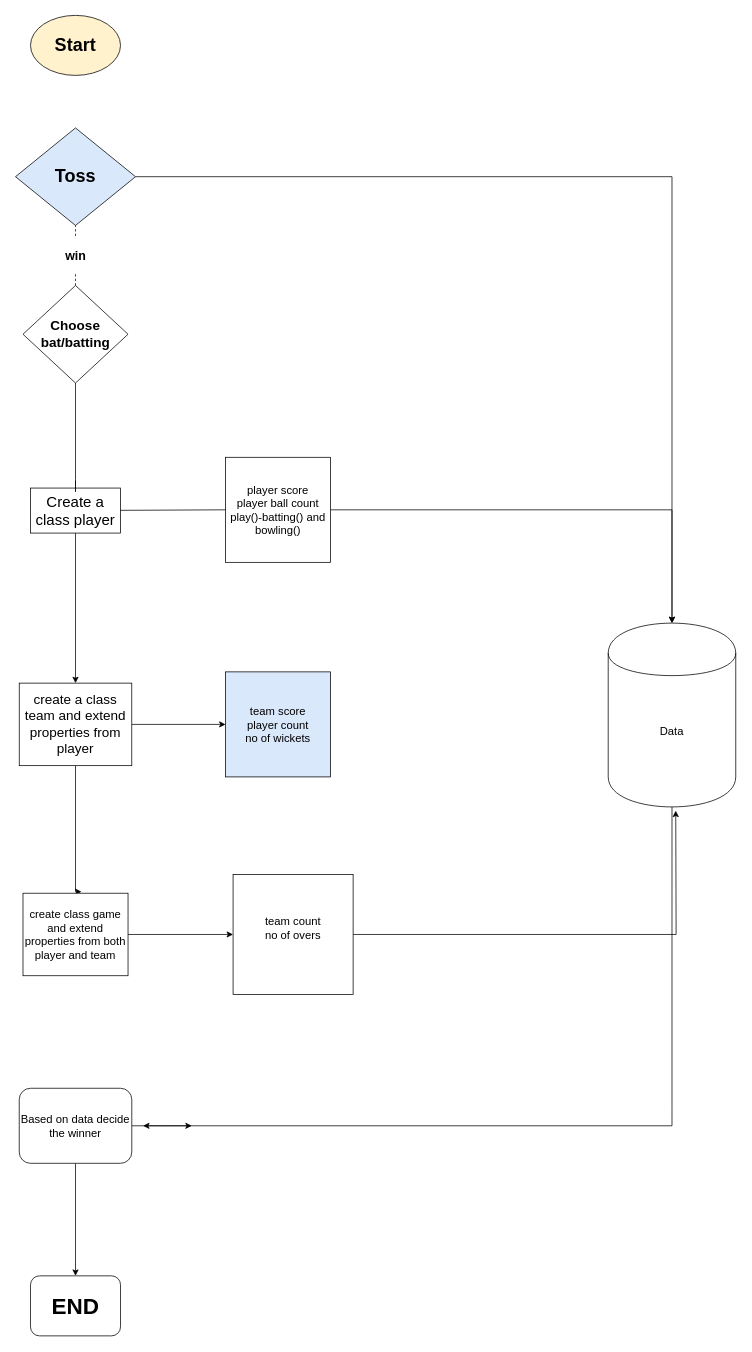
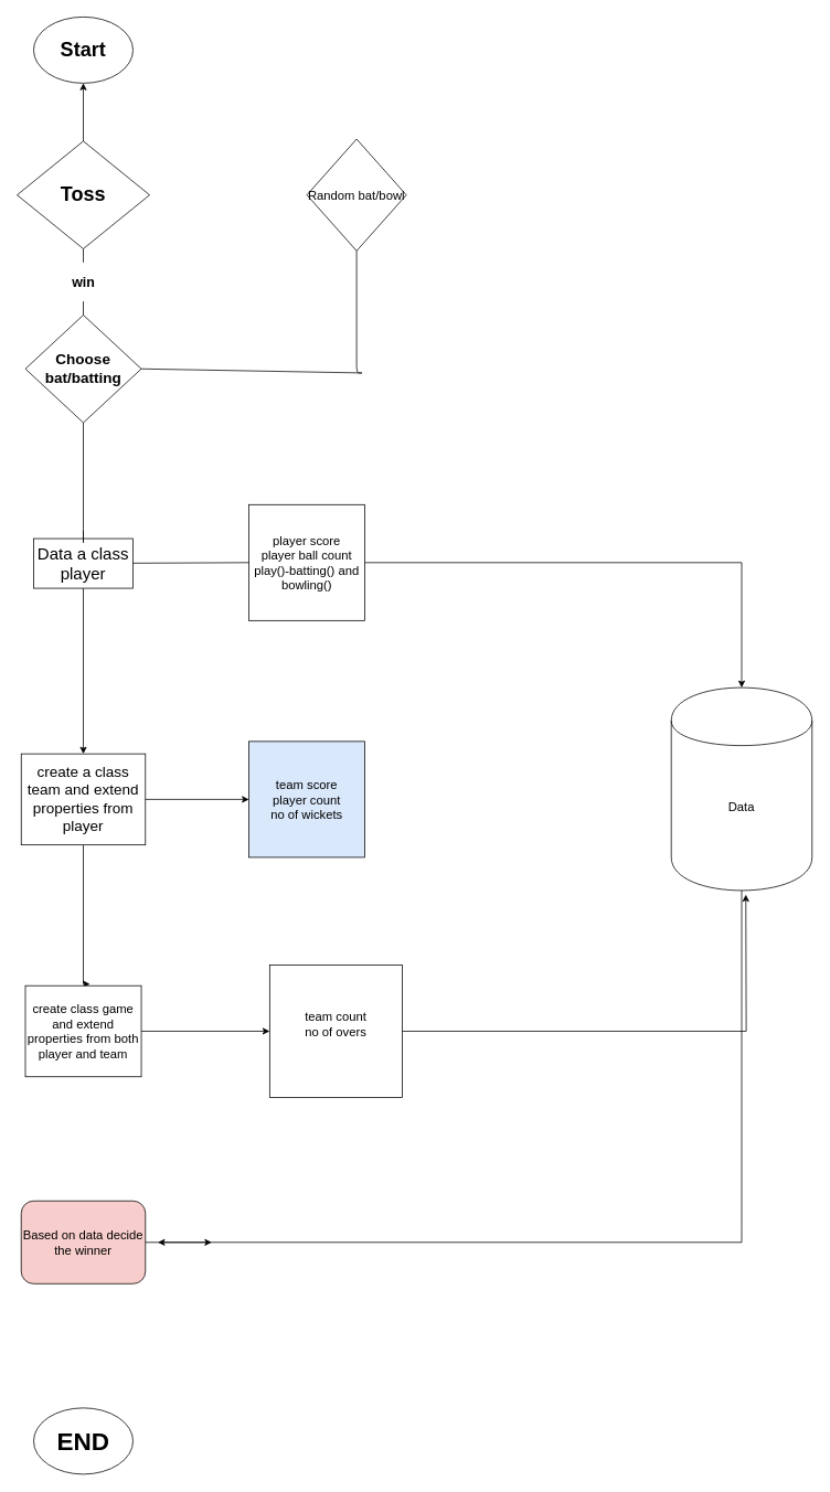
  <mxCell id="0" />
  <mxCell id="1" parent="0" />
- <mxCell id="2" value="&lt;h1&gt;Start&lt;/h1&gt;" style="ellipse;whiteSpace=wrap;html=1;fillColor=#fff2cc;" vertex="1" parent="1"><mxGeometry x="40" y="20" width="120" height="80" as="geometry" /></mxCell>
- <mxCell id="3" value="" style="edgeStyle=orthogonalEdgeStyle;rounded=0;orthogonalLoop=1;jettySize=auto;html=1;" edge="1" parent="1" source="4" target="24"><mxGeometry relative="1" as="geometry" /></mxCell>
- <mxCell id="4" value="&lt;h1&gt;Toss&lt;/h1&gt;" style="rhombus;whiteSpace=wrap;html=1;fillColor=#dae8fc;" vertex="1" parent="1"><mxGeometry x="20" y="170" width="160" height="130" as="geometry" /></mxCell>
+ <mxCell id="2" value="&lt;h1&gt;Start&lt;/h1&gt;" style="ellipse;whiteSpace=wrap;html=1;" vertex="1" parent="1"><mxGeometry x="40" y="20" width="120" height="80" as="geometry" /></mxCell>
+ <mxCell id="3" value="" style="edgeStyle=orthogonalEdgeStyle;rounded=0;orthogonalLoop=1;jettySize=auto;html=1;" edge="1" parent="1" source="4" target="2"><mxGeometry relative="1" as="geometry" /></mxCell>
+ <mxCell id="4" value="&lt;h1&gt;Toss&lt;/h1&gt;" style="rhombus;whiteSpace=wrap;html=1;" vertex="1" parent="1"><mxGeometry x="20" y="170" width="160" height="130" as="geometry" /></mxCell>
  <mxCell id="5" value="&lt;h2&gt;Choose bat/batting&lt;/h2&gt;" style="rhombus;whiteSpace=wrap;html=1;" vertex="1" parent="1"><mxGeometry x="30" y="380" width="140" height="130" as="geometry" /></mxCell>
- <mxCell id="6" value="&lt;h2&gt;win&lt;/h2&gt;" style="endArrow=none;html=1;exitX=0.5;exitY=0;exitDx=0;exitDy=0;dashed=1;" edge="1" parent="1" source="5" target="4"><mxGeometry width="50" height="50" relative="1" as="geometry"><mxPoint x="100" y="330" as="sourcePoint" /><mxPoint x="150" y="280" as="targetPoint" /></mxGeometry></mxCell>
+ <mxCell id="6" value="&lt;h2&gt;win&lt;/h2&gt;" style="endArrow=none;html=1;exitX=0.5;exitY=0;exitDx=0;exitDy=0;" edge="1" parent="1" source="5" target="4"><mxGeometry width="50" height="50" relative="1" as="geometry"><mxPoint x="100" y="330" as="sourcePoint" /><mxPoint x="150" y="280" as="targetPoint" /></mxGeometry></mxCell>
  <mxCell id="7" style="edgeStyle=orthogonalEdgeStyle;rounded=0;orthogonalLoop=1;jettySize=auto;html=1;exitX=0.5;exitY=1;exitDx=0;exitDy=0;entryX=0.5;entryY=0;entryDx=0;entryDy=0;fontSize=15;" edge="1" parent="1" source="8" target="11"><mxGeometry relative="1" as="geometry" /></mxCell>
- <mxCell id="8" value="Create a class player" style="rounded=0;whiteSpace=wrap;html=1;fontSize=20;" vertex="1" parent="1"><mxGeometry x="40" y="650" width="120" height="60" as="geometry" /></mxCell>
+ <mxCell id="8" value="Data a class player" style="rounded=0;whiteSpace=wrap;html=1;fontSize=20;" vertex="1" parent="1"><mxGeometry x="40" y="650" width="120" height="60" as="geometry" /></mxCell>
  <mxCell id="9" style="edgeStyle=orthogonalEdgeStyle;rounded=0;orthogonalLoop=1;jettySize=auto;html=1;exitX=0.5;exitY=1;exitDx=0;exitDy=0;entryX=0.557;entryY=-0.018;entryDx=0;entryDy=0;entryPerimeter=0;fontSize=15;" edge="1" parent="1" source="11" target="13"><mxGeometry relative="1" as="geometry"><Array as="points"><mxPoint x="100" y="1188" /></Array></mxGeometry></mxCell>
  <mxCell id="10" style="edgeStyle=orthogonalEdgeStyle;rounded=0;orthogonalLoop=1;jettySize=auto;html=1;exitX=1;exitY=0.5;exitDx=0;exitDy=0;entryX=0;entryY=0.5;entryDx=0;entryDy=0;fontSize=15;" edge="1" parent="1" source="11" target="19"><mxGeometry relative="1" as="geometry" /></mxCell>
  <mxCell id="11" value="create a class team and extend properties from player" style="rounded=0;whiteSpace=wrap;html=1;fontSize=18;" vertex="1" parent="1"><mxGeometry x="25" y="910" width="150" height="110" as="geometry" /></mxCell>
  <mxCell id="12" style="edgeStyle=orthogonalEdgeStyle;rounded=0;orthogonalLoop=1;jettySize=auto;html=1;exitX=1;exitY=0.5;exitDx=0;exitDy=0;entryX=0;entryY=0.5;entryDx=0;entryDy=0;fontSize=15;" edge="1" parent="1" source="13" target="21"><mxGeometry relative="1" as="geometry" /></mxCell>
  <mxCell id="13" value="create class game and extend properties from both player and team" style="rounded=0;whiteSpace=wrap;html=1;fontSize=15;" vertex="1" parent="1"><mxGeometry x="30" y="1190" width="140" height="110" as="geometry" /></mxCell>
+ <mxCell id="14" value="Random bat/bowl" style="rhombus;whiteSpace=wrap;html=1;fontSize=15;" vertex="1" parent="1"><mxGeometry x="370" y="167.5" width="120" height="135" as="geometry" /></mxCell>
+ <mxCell id="15" value="" style="endArrow=none;html=1;fontSize=15;exitX=1;exitY=0.5;exitDx=0;exitDy=0;" edge="1" parent="1" source="5" target="14"><mxGeometry width="50" height="50" relative="1" as="geometry"><mxPoint x="100" y="390" as="sourcePoint" /><mxPoint x="150" y="340" as="targetPoint" /><Array as="points"><mxPoint x="440" y="450" /><mxPoint x="430" y="450" /></Array></mxGeometry></mxCell>
  <mxCell id="16" style="edgeStyle=orthogonalEdgeStyle;rounded=0;orthogonalLoop=1;jettySize=auto;html=1;exitX=1;exitY=0.5;exitDx=0;exitDy=0;fontSize=15;" edge="1" parent="1" source="17" target="24"><mxGeometry relative="1" as="geometry" /></mxCell>
  <mxCell id="17" value="&lt;div&gt;player score&lt;/div&gt;&lt;div&gt;player ball count&lt;/div&gt;&lt;div&gt;play()-batting() and &lt;br&gt;&lt;/div&gt;&lt;div&gt;bowling()&lt;br&gt;&lt;/div&gt;" style="whiteSpace=wrap;html=1;aspect=fixed;fontSize=15;fontStyle=0" vertex="1" parent="1"><mxGeometry x="300" y="609" width="140" height="140" as="geometry" /></mxCell>
  <mxCell id="18" value="" style="endArrow=none;html=1;fontSize=15;entryX=0;entryY=0.5;entryDx=0;entryDy=0;" edge="1" parent="1" source="8" target="17"><mxGeometry width="50" height="50" relative="1" as="geometry"><mxPoint x="180" y="660" as="sourcePoint" /><mxPoint x="250" y="640" as="targetPoint" /><Array as="points" /></mxGeometry></mxCell>
  <mxCell id="19" value="&lt;div&gt;team score&lt;/div&gt;&lt;div&gt;player count&lt;/div&gt;&lt;div&gt;no of wickets&lt;br&gt;&lt;/div&gt;" style="whiteSpace=wrap;html=1;aspect=fixed;fontSize=15;fillColor=#dae8fc;" vertex="1" parent="1"><mxGeometry x="300" y="895" width="140" height="140" as="geometry" /></mxCell>
  <mxCell id="20" style="edgeStyle=orthogonalEdgeStyle;rounded=0;orthogonalLoop=1;jettySize=auto;html=1;exitX=1;exitY=0.5;exitDx=0;exitDy=0;fontSize=15;" edge="1" parent="1" source="21"><mxGeometry relative="1" as="geometry"><mxPoint x="900" y="1080" as="targetPoint" /></mxGeometry></mxCell>
- <mxCell id="21" value="&lt;div&gt;team count&lt;/div&gt;&lt;div&gt;no of overs&lt;/div&gt;&lt;div&gt;&lt;br&gt;&lt;/div&gt;" style="whiteSpace=wrap;html=1;aspect=fixed;fontSize=15;" vertex="1" parent="1"><mxGeometry x="310" y="1165" width="160" height="160" as="geometry" /></mxCell>
+ <mxCell id="21" value="&lt;div&gt;team count&lt;/div&gt;&lt;div&gt;no of overs&lt;/div&gt;&lt;div&gt;&lt;br&gt;&lt;/div&gt;" style="whiteSpace=wrap;html=1;aspect=fixed;fontSize=15;" vertex="1" parent="1"><mxGeometry x="325" y="1165" width="160" height="160" as="geometry" /></mxCell>
  <mxCell id="22" value="" style="endArrow=none;html=1;fontSize=15;entryX=0.5;entryY=1;entryDx=0;entryDy=0;" edge="1" parent="1" target="5"><mxGeometry width="50" height="50" relative="1" as="geometry"><mxPoint x="100" y="640" as="sourcePoint" /><mxPoint x="150" y="430" as="targetPoint" /><Array as="points"><mxPoint x="100" y="660" /><mxPoint x="100" y="640" /></Array></mxGeometry></mxCell>
  <mxCell id="23" style="edgeStyle=orthogonalEdgeStyle;rounded=0;orthogonalLoop=1;jettySize=auto;html=1;exitX=0.5;exitY=1;exitDx=0;exitDy=0;fontSize=15;" edge="1" parent="1" source="24"><mxGeometry relative="1" as="geometry"><mxPoint x="190" y="1500" as="targetPoint" /><Array as="points"><mxPoint x="895" y="1480" /><mxPoint x="895" y="1480" /></Array></mxGeometry></mxCell>
  <mxCell id="24" value="Data" style="shape=cylinder;whiteSpace=wrap;html=1;boundedLbl=1;backgroundOutline=1;fontSize=15;" vertex="1" parent="1"><mxGeometry x="810" y="830" width="170" height="245" as="geometry" /></mxCell>
  <mxCell id="25" value="" style="edgeStyle=orthogonalEdgeStyle;rounded=0;orthogonalLoop=1;jettySize=auto;html=1;fontSize=15;" edge="1" parent="1" source="27"><mxGeometry relative="1" as="geometry"><mxPoint x="255" y="1500" as="targetPoint" /></mxGeometry></mxCell>
- <mxCell id="26" style="edgeStyle=orthogonalEdgeStyle;rounded=0;orthogonalLoop=1;jettySize=auto;html=1;exitX=0.5;exitY=1;exitDx=0;exitDy=0;entryX=0.5;entryY=0;entryDx=0;entryDy=0;fontSize=15;" edge="1" parent="1" source="27" target="28"><mxGeometry relative="1" as="geometry" /></mxCell>
- <mxCell id="27" value="Based on data decide the winner" style="rounded=1;whiteSpace=wrap;html=1;fontSize=15;" vertex="1" parent="1"><mxGeometry x="25" y="1450" width="150" height="100" as="geometry" /></mxCell>
- <mxCell id="28" value="&lt;h1&gt;END&lt;/h1&gt;" style="whiteSpace=wrap;html=1;fontSize=15;rounded=1;" vertex="1" parent="1"><mxGeometry x="40" y="1700" width="120" height="80" as="geometry" /></mxCell>
+ <mxCell id="27" value="Based on data decide the winner" style="rounded=1;whiteSpace=wrap;html=1;fontSize=15;fillColor=#f8cecc;" vertex="1" parent="1"><mxGeometry x="25" y="1450" width="150" height="100" as="geometry" /></mxCell>
+ <mxCell id="28" value="&lt;h1&gt;END&lt;/h1&gt;" style="ellipse;whiteSpace=wrap;html=1;fontSize=15;" vertex="1" parent="1"><mxGeometry x="40" y="1700" width="120" height="80" as="geometry" /></mxCell>
